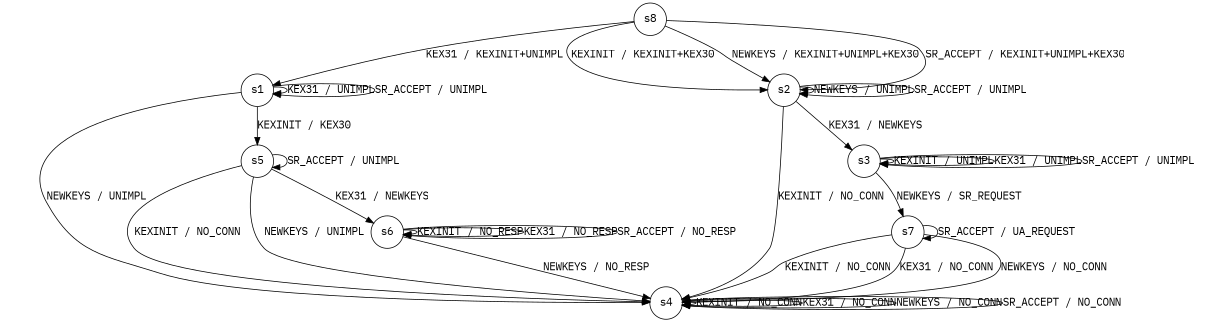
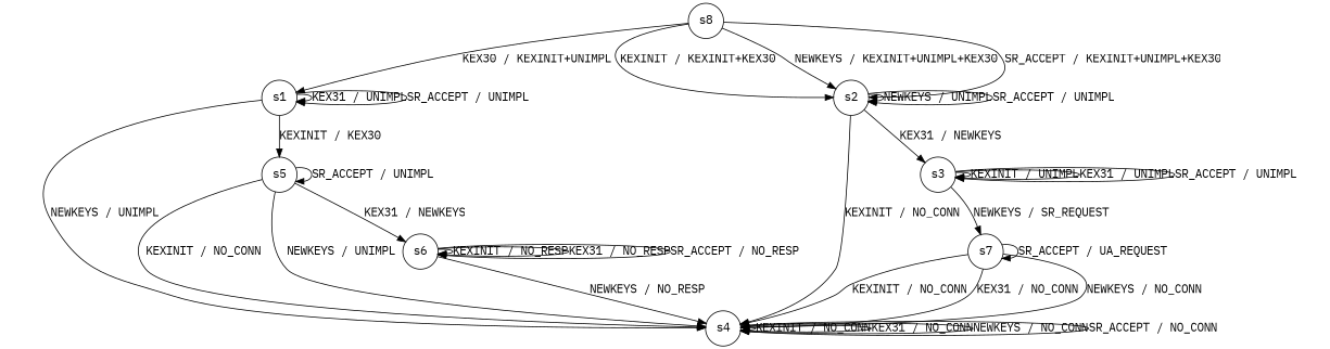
  digraph {
    fontname="IBM Plex Mono"
    node [fontname="IBM Plex Mono" shape=circle]
    edge [fontname="IBM Plex Mono"]
    n1 [label=s8]
    n2 [label=s1]
    n3 [label=s2]
    n4 [label=s4]
    n5 [label=s5]
    n6 [label=s3]
    n7 [label=s6]
    n8 [label=s7]
-   n1 -> n2 [label="KEX31 / KEXINIT+UNIMPL"]
+   n1 -> n2 [label="KEX30 / KEXINIT+UNIMPL"]
    n1 -> n3 [label="KEXINIT / KEXINIT+KEX30"]
    n1 -> n3 [label="NEWKEYS / KEXINIT+UNIMPL+KEX30"]
    n1 -> n3 [label="SR_ACCEPT / KEXINIT+UNIMPL+KEX30"]
    n2 -> n2 [label="KEX31 / UNIMPL"]
    n2 -> n2 [label="SR_ACCEPT / UNIMPL"]
    n2 -> n4 [label="NEWKEYS / UNIMPL"]
    n2 -> n5 [label="KEXINIT / KEX30"]
    n3 -> n3 [label="NEWKEYS / UNIMPL"]
    n3 -> n3 [label="SR_ACCEPT / UNIMPL"]
    n3 -> n4 [label="KEXINIT / NO_CONN"]
    n3 -> n6 [label="KEX31 / NEWKEYS"]
    n4 -> n4 [label="KEXINIT / NO_CONN"]
    n4 -> n4 [label="KEX31 / NO_CONN"]
    n4 -> n4 [label="NEWKEYS / NO_CONN"]
    n4 -> n4 [label="SR_ACCEPT / NO_CONN"]
    n5 -> n4 [label="KEXINIT / NO_CONN"]
    n5 -> n4 [label="NEWKEYS / UNIMPL"]
    n5 -> n5 [label="SR_ACCEPT / UNIMPL"]
    n5 -> n7 [label="KEX31 / NEWKEYS"]
    n6 -> n6 [label="KEXINIT / UNIMPL"]
    n6 -> n6 [label="KEX31 / UNIMPL"]
    n6 -> n6 [label="SR_ACCEPT / UNIMPL"]
    n6 -> n8 [label="NEWKEYS / SR_REQUEST"]
    n7 -> n4 [label="NEWKEYS / NO_RESP"]
    n7 -> n7 [label="KEXINIT / NO_RESP"]
    n7 -> n7 [label="KEX31 / NO_RESP"]
    n7 -> n7 [label="SR_ACCEPT / NO_RESP"]
    n8 -> n4 [label="KEXINIT / NO_CONN"]
    n8 -> n4 [label="KEX31 / NO_CONN"]
    n8 -> n4 [label="NEWKEYS / NO_CONN"]
    n8 -> n8 [label="SR_ACCEPT / UA_REQUEST"]
  }
